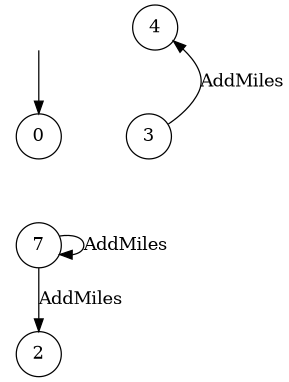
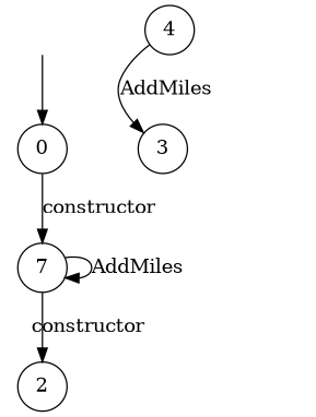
  digraph {
    rankdir=TB
    node [shape=circle]
    "" [shape=plaintext]
    n2 [label=0]
    n3 [label=7]
    n4 [label=4]
    n5 [label=3]
    n6 [label=2]
    "" -> n2
+   n2 -> n3 [label=constructor]
    n3 -> n3 [label=AddMiles]
-   n3 -> n6 [label=AddMiles]
-   n5 -> n4 [label=AddMiles]
+   n3 -> n6 [label=constructor]
+   n4 -> n5 [label=AddMiles]
  }
